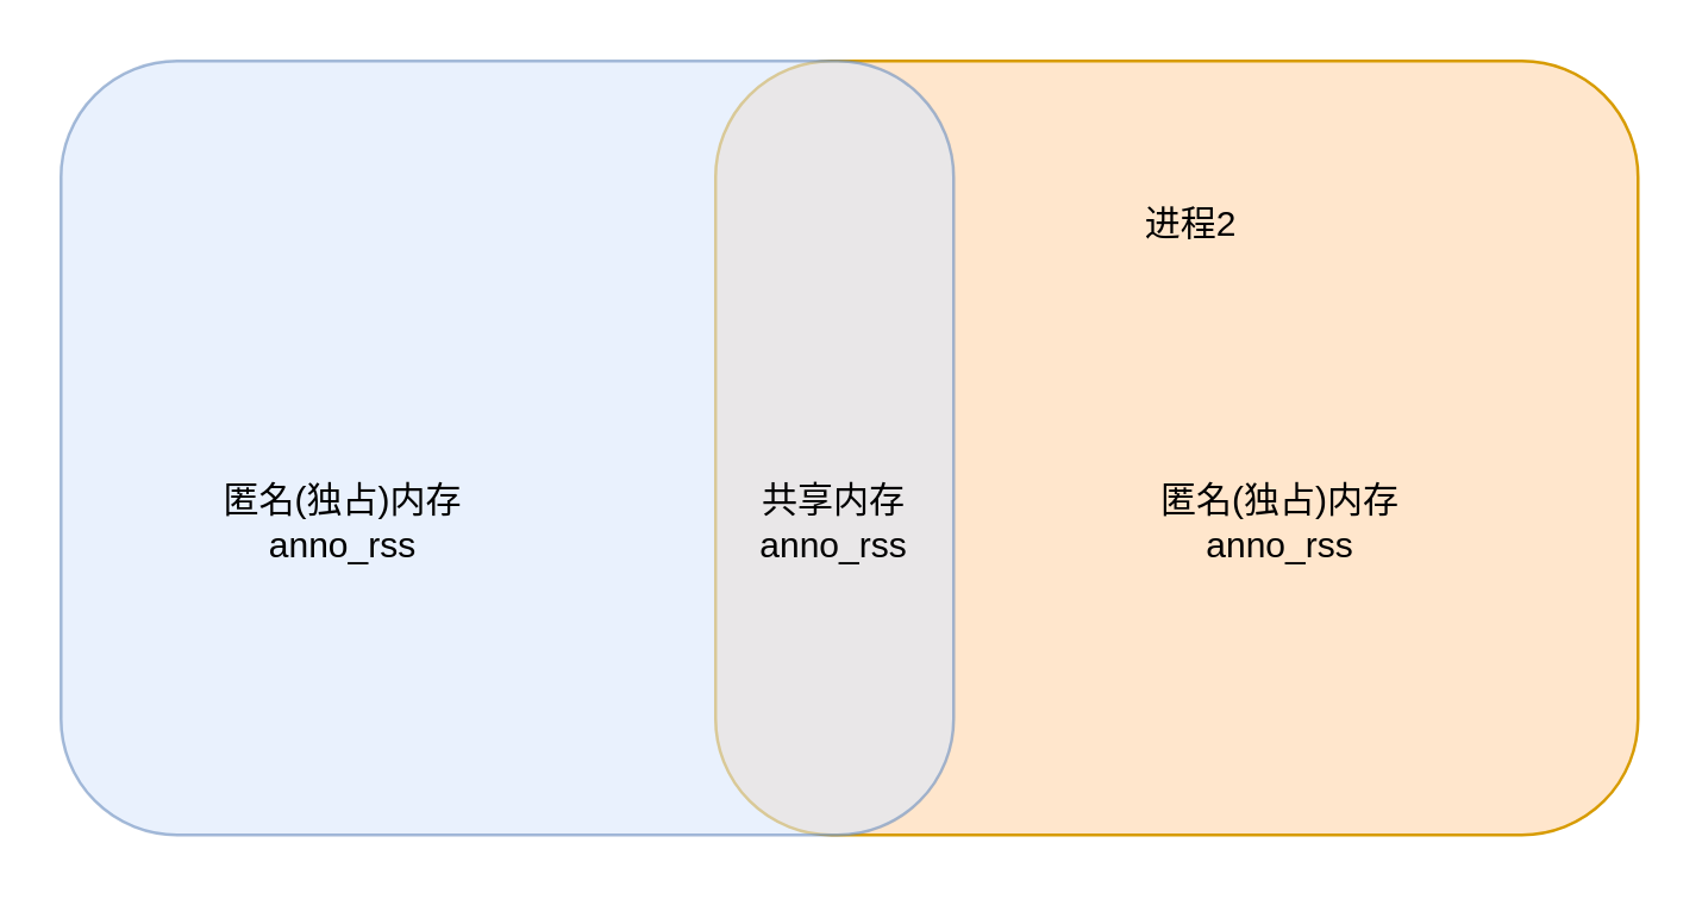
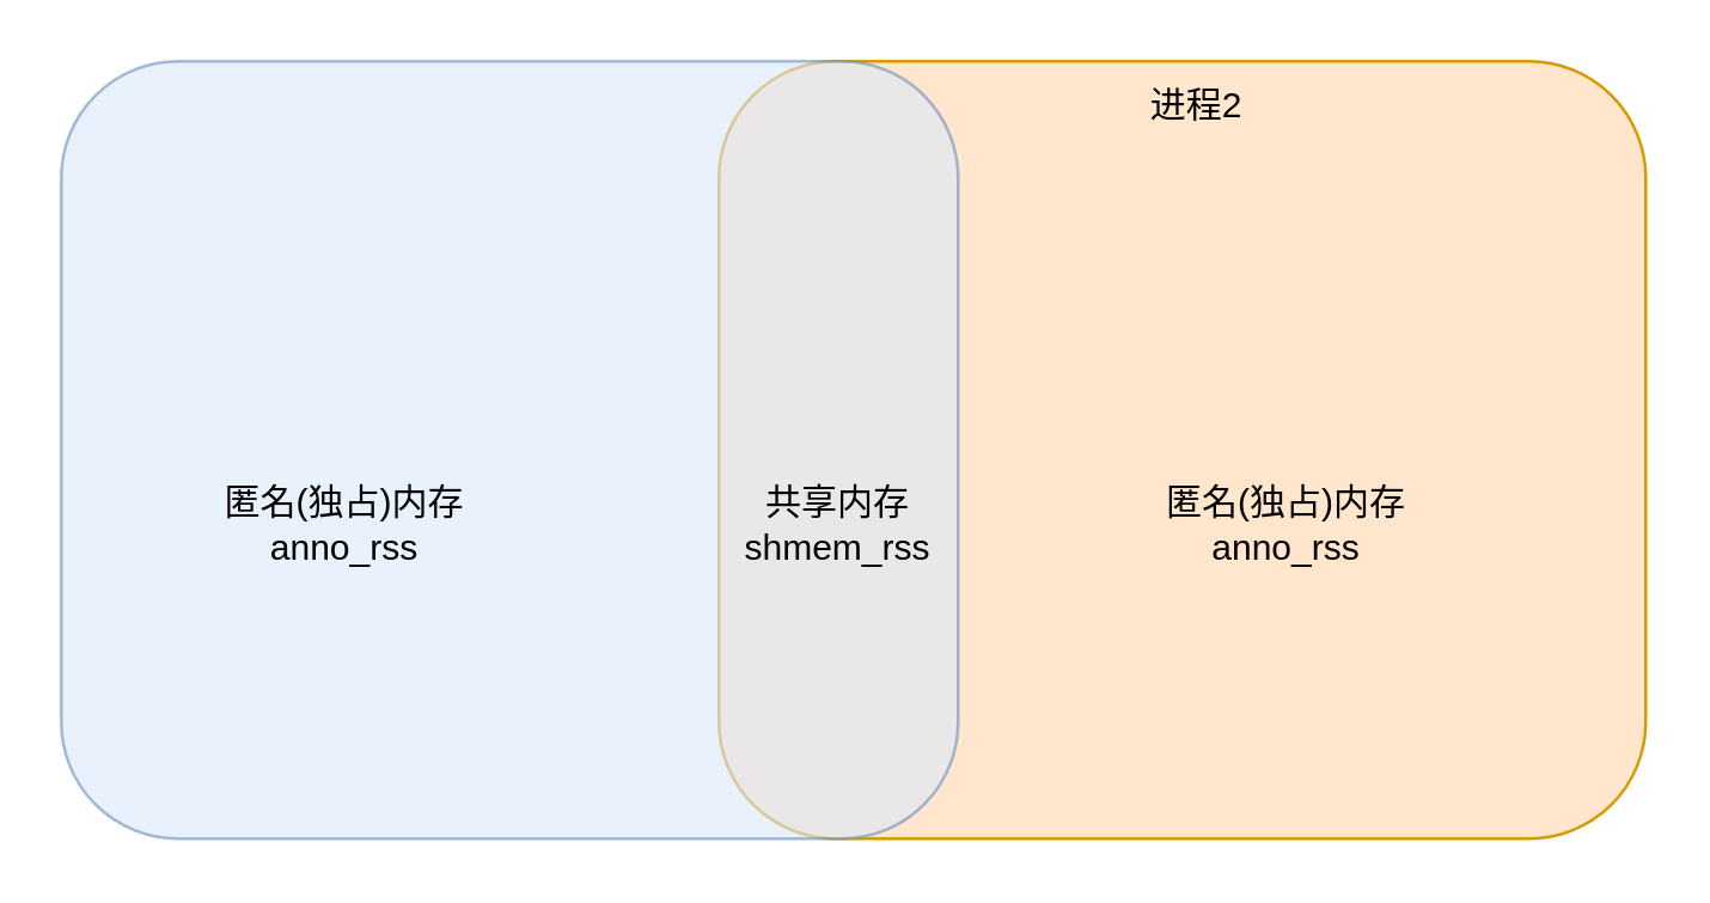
  <mxCell id="0" />
  <mxCell id="1" parent="0" />
  <mxCell id="2" value="" style="rounded=1;whiteSpace=wrap;html=1;fillColor=#ffe6cc;strokeColor=#d79b00;strokeWidth=1;" vertex="1" parent="1"><mxGeometry x="240" y="20" width="310" height="260" as="geometry" /></mxCell>
  <mxCell id="3" value="" style="rounded=1;whiteSpace=wrap;html=1;fillColor=#dae8fc;strokeColor=#6c8ebf;opacity=60;strokeWidth=1;" vertex="1" parent="1"><mxGeometry x="20" y="20" width="300" height="260" as="geometry" /></mxCell>
  <mxCell id="4" value="匿名(独占)内存&lt;div&gt;anno_rss&lt;/div&gt;" style="text;html=1;align=center;verticalAlign=middle;whiteSpace=wrap;rounded=0;" parent="1" vertex="1"><mxGeometry x="70" y="160" width="90" height="30" as="geometry" /></mxCell>
  <mxCell id="5" value="匿名(独占)内存&lt;div&gt;anno_rss&lt;/div&gt;" style="text;html=1;align=center;verticalAlign=middle;whiteSpace=wrap;rounded=0;strokeWidth=1;" parent="1" vertex="1"><mxGeometry x="380" y="160" width="100" height="30" as="geometry" /></mxCell>
- <mxCell id="6" value="进程2" style="text;html=1;align=center;verticalAlign=middle;whiteSpace=wrap;rounded=0;" parent="1" vertex="1"><mxGeometry x="370" y="60" width="60" height="30" as="geometry" /></mxCell>
- <mxCell id="7" value="共享内存&lt;div&gt;anno_rss&lt;/div&gt;" style="text;html=1;align=center;verticalAlign=middle;whiteSpace=wrap;rounded=0;" parent="1" vertex="1"><mxGeometry x="250" y="160" width="60" height="30" as="geometry" /></mxCell>
+ <mxCell id="6" value="进程2" style="text;html=1;align=center;verticalAlign=middle;whiteSpace=wrap;rounded=0;" parent="1" vertex="1"><mxGeometry x="370" y="20" width="60" height="30" as="geometry" /></mxCell>
+ <mxCell id="7" value="共享内存&lt;div&gt;shmem_rss&lt;/div&gt;" style="text;html=1;align=center;verticalAlign=middle;whiteSpace=wrap;rounded=0;" parent="1" vertex="1"><mxGeometry x="250" y="160" width="60" height="30" as="geometry" /></mxCell>
